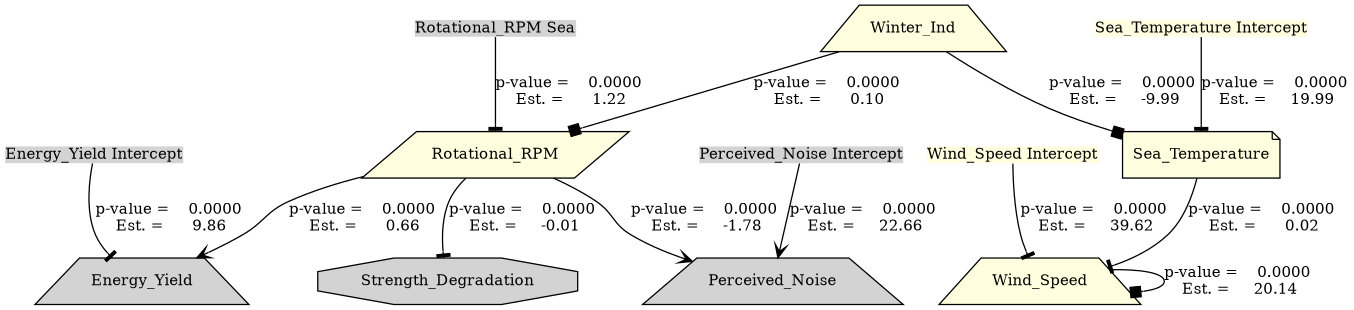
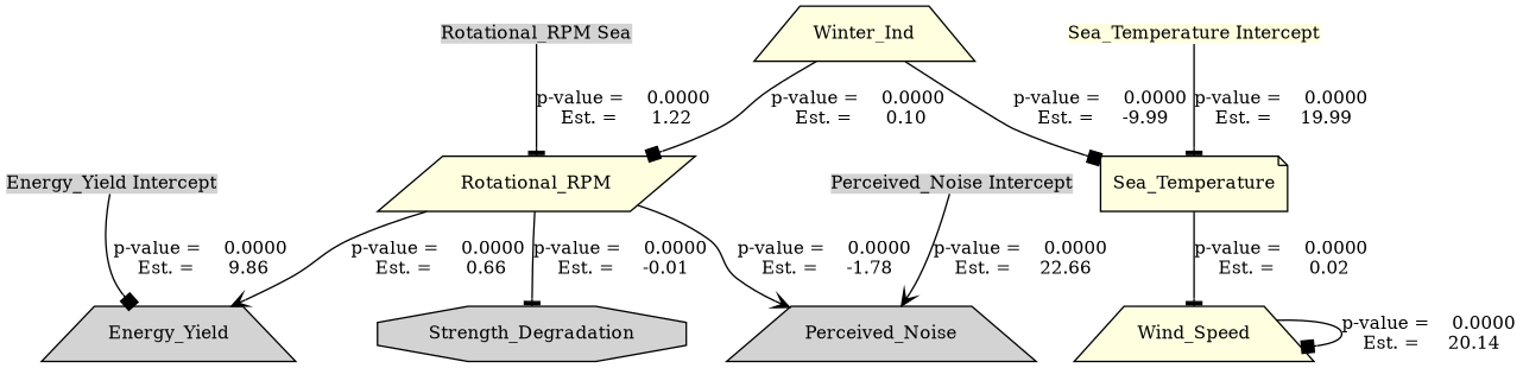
  digraph {
    splines=True
    node [color=black fillcolor=lightgrey fontsize=12 shape=plain style=filled]
    edge [arrowhead=tee color=black fontsize=12 lblstyle="above, sloped"]
    n1 [label=Energy_Yield shape=trapezium]
    n2 [fillcolor=lightyellow label=Winter_Ind shape=trapezium]
    n3 [fillcolor=lightyellow label=Sea_Temperature shape=note]
    n4 [fillcolor=lightyellow label=Rotational_RPM shape=parallelogram]
    n5 [fillcolor=lightyellow label=Wind_Speed shape=trapezium]
    n6 [label=Strength_Degradation shape=octagon]
    n7 [label=Perceived_Noise shape=trapezium]
    n8 [color=white fillcolor=lightyellow label="Sea_Temperature Intercept"]
-   n9 [color=white fillcolor=lightyellow label="Wind_Speed Intercept"]
    n10 [color=white label="Rotational_RPM Sea"]
    n11 [color=white label="Energy_Yield Intercept"]
    n12 [color=white label="Perceived_Noise Intercept"]
    n2 -> n3 [arrowhead=box label="p-value =    0.0000\n Est. =     -9.99"]
    n2 -> n4 [arrowhead=box label="p-value =    0.0000\n Est. =      0.10"]
    n3 -> n5 [label="p-value =    0.0000\n Est. =      0.02"]
    n4 -> n1 [arrowhead=vee label="p-value =    0.0000\n Est. =      0.66"]
    n4 -> n6 [label="p-value =    0.0000\n Est. =     -0.01"]
    n4 -> n7 [arrowhead=vee label="p-value =    0.0000\n Est. =     -1.78"]
    n5 -> n5 [arrowhead=box label="p-value =    0.0000\n Est. =     20.14"]
    n8 -> n3 [label="p-value =    0.0000\n Est. =     19.99"]
-   n9 -> n5 [label="p-value =    0.0000\n Est. =     39.62"]
    n10 -> n4 [label="p-value =    0.0000\n Est. =      1.22"]
-   n11 -> n1 [label="p-value =    0.0000\n Est. =      9.86"]
+   n11 -> n1 [arrowhead=box label="p-value =    0.0000\n Est. =      9.86"]
    n12 -> n7 [arrowhead=vee label="p-value =    0.0000\n Est. =     22.66"]
  }
